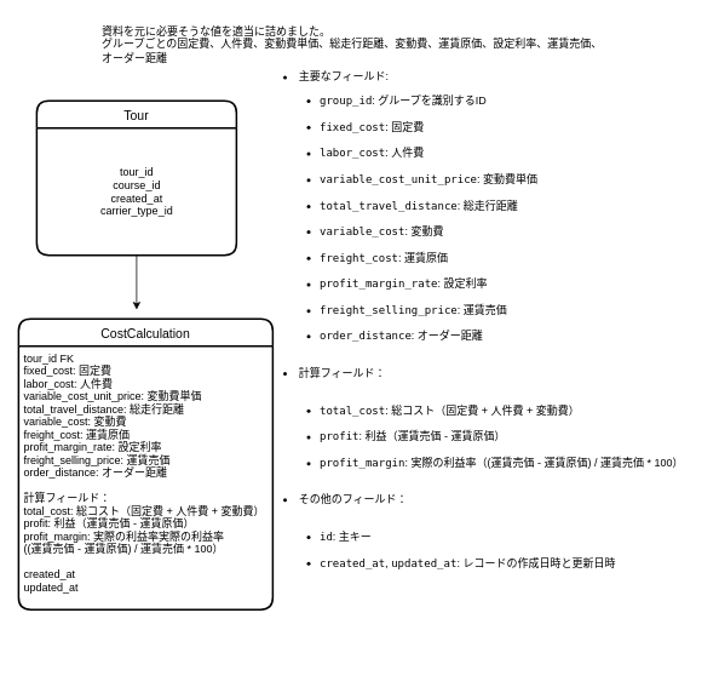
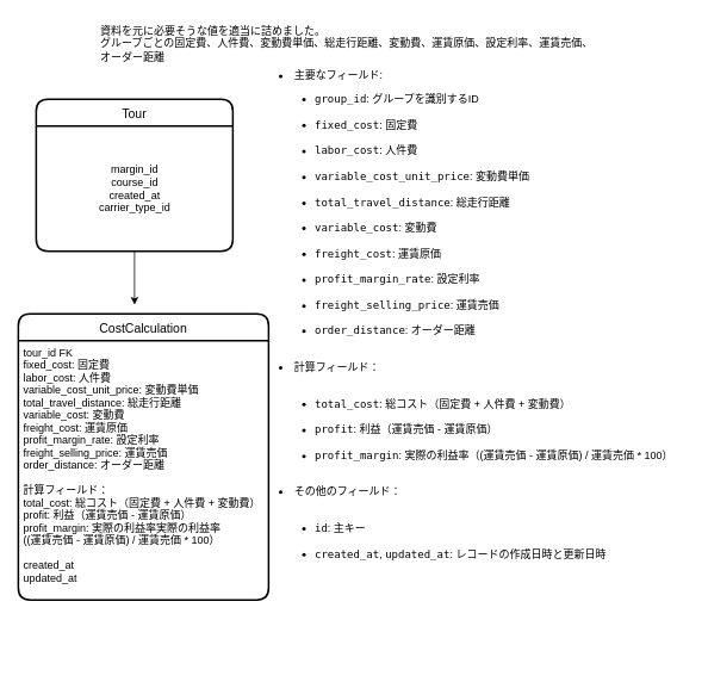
  <mxCell id="0" />
  <mxCell id="1" parent="0" />
  <mxCell id="2" value="Tour" style="swimlane;childLayout=stackLayout;horizontal=1;startSize=30;horizontalStack=0;rounded=1;fontSize=14;fontStyle=0;strokeWidth=2;resizeParent=0;resizeLast=1;shadow=0;dashed=0;align=center;" vertex="1" parent="1"><mxGeometry x="40" y="110" width="220" height="170" as="geometry" /></mxCell>
- <mxCell id="3" value="tour_id&lt;br&gt;course_id&lt;br&gt;created_at&lt;br&gt;carrier_type_id" style="text;html=1;align=center;verticalAlign=middle;resizable=0;points=[];autosize=1;strokeColor=none;fillColor=none;" vertex="1" parent="2"><mxGeometry y="30" width="220" height="140" as="geometry" /></mxCell>
+ <mxCell id="3" value="margin_id&lt;br&gt;course_id&lt;br&gt;created_at&lt;br&gt;carrier_type_id" style="text;html=1;align=center;verticalAlign=middle;resizable=0;points=[];autosize=1;strokeColor=none;fillColor=none;" vertex="1" parent="2"><mxGeometry y="30" width="220" height="140" as="geometry" /></mxCell>
  <mxCell id="4" value="CostCalculation" style="swimlane;childLayout=stackLayout;horizontal=1;startSize=30;horizontalStack=0;rounded=1;fontSize=14;fontStyle=0;strokeWidth=2;resizeParent=0;resizeLast=1;shadow=0;dashed=0;align=center;" vertex="1" parent="1"><mxGeometry x="20" y="350" width="280" height="320" as="geometry" /></mxCell>
  <mxCell id="5" value="tour_id FK&#10;fixed_cost: 固定費&#10;labor_cost: 人件費&#10;variable_cost_unit_price: 変動費単価&#10;total_travel_distance: 総走行距離&#10;variable_cost: 変動費&#10;freight_cost: 運賃原価&#10;profit_margin_rate: 設定利率&#10;freight_selling_price: 運賃売価&#10;order_distance: オーダー距離&#10;&#10;計算フィールド：&#10;total_cost: 総コスト（固定費 + 人件費 + 変動費）&#10;profit: 利益（運賃売価 - 運賃原価）&#10;profit_margin: 実際の利益率実際の利益率&#10;((運賃売価 - 運賃原価) / 運賃売価 * 100）&#10;&#10;created_at&#10;updated_at&#10;" style="align=left;strokeColor=none;fillColor=none;spacingLeft=4;fontSize=12;verticalAlign=top;resizable=0;rotatable=0;part=1;" vertex="1" parent="4"><mxGeometry y="30" width="280" height="290" as="geometry" /></mxCell>
  <mxCell id="6" value="資料を元に必要そうな値を適当に詰めました。&lt;br&gt;グループごとの固定費、人件費、変動費単価、総走行距離、変動費、運賃原価、設定利率、運賃売価、オーダー距離" style="text;whiteSpace=wrap;html=1;" vertex="1" parent="1"><mxGeometry x="110" y="20" width="560" height="70" as="geometry" /></mxCell>
  <mxCell id="7" value="" style="edgeStyle=none;html=1;" edge="1" parent="1" source="3"><mxGeometry relative="1" as="geometry"><mxPoint x="150" y="340" as="targetPoint" /></mxGeometry></mxCell>
  <mxCell id="8" value="&lt;li class=&quot;whitespace-normal break-words&quot;&gt;主要なフィールド:&lt;ul depth=&quot;1&quot; class=&quot;-mt-1 list-disc space-y-2 pl-8&quot;&gt;&lt;li class=&quot;whitespace-normal break-words&quot;&gt;&lt;code class=&quot;bg-bg-300 text-accent-secondary-000 whitespace-pre-wrap rounded-[0.3rem] px-1 py-px text-[0.95em]&quot;&gt;group_id&lt;/code&gt;: グループを識別するID&lt;/li&gt;&lt;br&gt;&lt;li class=&quot;whitespace-normal break-words&quot;&gt;&lt;code class=&quot;bg-bg-300 text-accent-secondary-000 whitespace-pre-wrap rounded-[0.3rem] px-1 py-px text-[0.95em]&quot;&gt;fixed_cost&lt;/code&gt;: 固定費&lt;/li&gt;&lt;br&gt;&lt;li class=&quot;whitespace-normal break-words&quot;&gt;&lt;code class=&quot;bg-bg-300 text-accent-secondary-000 whitespace-pre-wrap rounded-[0.3rem] px-1 py-px text-[0.95em]&quot;&gt;labor_cost&lt;/code&gt;: 人件費&lt;/li&gt;&lt;br&gt;&lt;li class=&quot;whitespace-normal break-words&quot;&gt;&lt;code class=&quot;bg-bg-300 text-accent-secondary-000 whitespace-pre-wrap rounded-[0.3rem] px-1 py-px text-[0.95em]&quot;&gt;variable_cost_unit_price&lt;/code&gt;: 変動費単価&lt;/li&gt;&lt;br&gt;&lt;li class=&quot;whitespace-normal break-words&quot;&gt;&lt;code class=&quot;bg-bg-300 text-accent-secondary-000 whitespace-pre-wrap rounded-[0.3rem] px-1 py-px text-[0.95em]&quot;&gt;total_travel_distance&lt;/code&gt;: 総走行距離&lt;/li&gt;&lt;br&gt;&lt;li class=&quot;whitespace-normal break-words&quot;&gt;&lt;code class=&quot;bg-bg-300 text-accent-secondary-000 whitespace-pre-wrap rounded-[0.3rem] px-1 py-px text-[0.95em]&quot;&gt;variable_cost&lt;/code&gt;: 変動費&lt;/li&gt;&lt;br&gt;&lt;li class=&quot;whitespace-normal break-words&quot;&gt;&lt;code class=&quot;bg-bg-300 text-accent-secondary-000 whitespace-pre-wrap rounded-[0.3rem] px-1 py-px text-[0.95em]&quot;&gt;freight_cost&lt;/code&gt;: 運賃原価&lt;/li&gt;&lt;br&gt;&lt;li class=&quot;whitespace-normal break-words&quot;&gt;&lt;code class=&quot;bg-bg-300 text-accent-secondary-000 whitespace-pre-wrap rounded-[0.3rem] px-1 py-px text-[0.95em]&quot;&gt;profit_margin_rate&lt;/code&gt;: 設定利率&lt;/li&gt;&lt;br&gt;&lt;li class=&quot;whitespace-normal break-words&quot;&gt;&lt;code class=&quot;bg-bg-300 text-accent-secondary-000 whitespace-pre-wrap rounded-[0.3rem] px-1 py-px text-[0.95em]&quot;&gt;freight_selling_price&lt;/code&gt;: 運賃売価&lt;/li&gt;&lt;br&gt;&lt;li class=&quot;whitespace-normal break-words&quot;&gt;&lt;code class=&quot;bg-bg-300 text-accent-secondary-000 whitespace-pre-wrap rounded-[0.3rem] px-1 py-px text-[0.95em]&quot;&gt;order_distance&lt;/code&gt;: オーダー距離&lt;/li&gt;&lt;/ul&gt;&lt;/li&gt;&lt;br&gt;&lt;li class=&quot;whitespace-normal break-words&quot;&gt;計算フィールド：&lt;br&gt;&lt;ul depth=&quot;1&quot; class=&quot;-mt-1 list-disc space-y-2 pl-8&quot;&gt;&lt;br&gt;&lt;li class=&quot;whitespace-normal break-words&quot;&gt;&lt;code class=&quot;bg-bg-300 text-accent-secondary-000 whitespace-pre-wrap rounded-[0.3rem] px-1 py-px text-[0.95em]&quot;&gt;total_cost&lt;/code&gt;: 総コスト（固定費 + 人件費 + 変動費）&lt;/li&gt;&lt;br&gt;&lt;li class=&quot;whitespace-normal break-words&quot;&gt;&lt;code class=&quot;bg-bg-300 text-accent-secondary-000 whitespace-pre-wrap rounded-[0.3rem] px-1 py-px text-[0.95em]&quot;&gt;profit&lt;/code&gt;: 利益（運賃売価 - 運賃原価）&lt;/li&gt;&lt;br&gt;&lt;li class=&quot;whitespace-normal break-words&quot;&gt;&lt;code class=&quot;bg-bg-300 text-accent-secondary-000 whitespace-pre-wrap rounded-[0.3rem] px-1 py-px text-[0.95em]&quot;&gt;profit_margin&lt;/code&gt;: 実際の利益率（(運賃売価 - 運賃原価) / 運賃売価 * 100）&lt;/li&gt;&lt;/ul&gt;&lt;/li&gt;&lt;br&gt;&lt;li class=&quot;whitespace-normal break-words&quot;&gt;その他のフィールド：&lt;br&gt;&lt;ul depth=&quot;1&quot; class=&quot;-mt-1 list-disc space-y-2 pl-8&quot;&gt;&lt;br&gt;&lt;li class=&quot;whitespace-normal break-words&quot;&gt;&lt;code class=&quot;bg-bg-300 text-accent-secondary-000 whitespace-pre-wrap rounded-[0.3rem] px-1 py-px text-[0.95em]&quot;&gt;id&lt;/code&gt;: 主キー&lt;/li&gt;&lt;br&gt;&lt;li class=&quot;whitespace-normal break-words&quot;&gt;&lt;code class=&quot;bg-bg-300 text-accent-secondary-000 whitespace-pre-wrap rounded-[0.3rem] px-1 py-px text-[0.95em]&quot;&gt;created_at&lt;/code&gt;, &lt;code class=&quot;bg-bg-300 text-accent-secondary-000 whitespace-pre-wrap rounded-[0.3rem] px-1 py-px text-[0.95em]&quot;&gt;updated_at&lt;/code&gt;: レコードの作成日時と更新日時&lt;/li&gt;&lt;/ul&gt;&lt;/li&gt;" style="text;whiteSpace=wrap;html=1;" vertex="1" parent="1"><mxGeometry x="310" y="70" width="460" height="670" as="geometry" /></mxCell>
